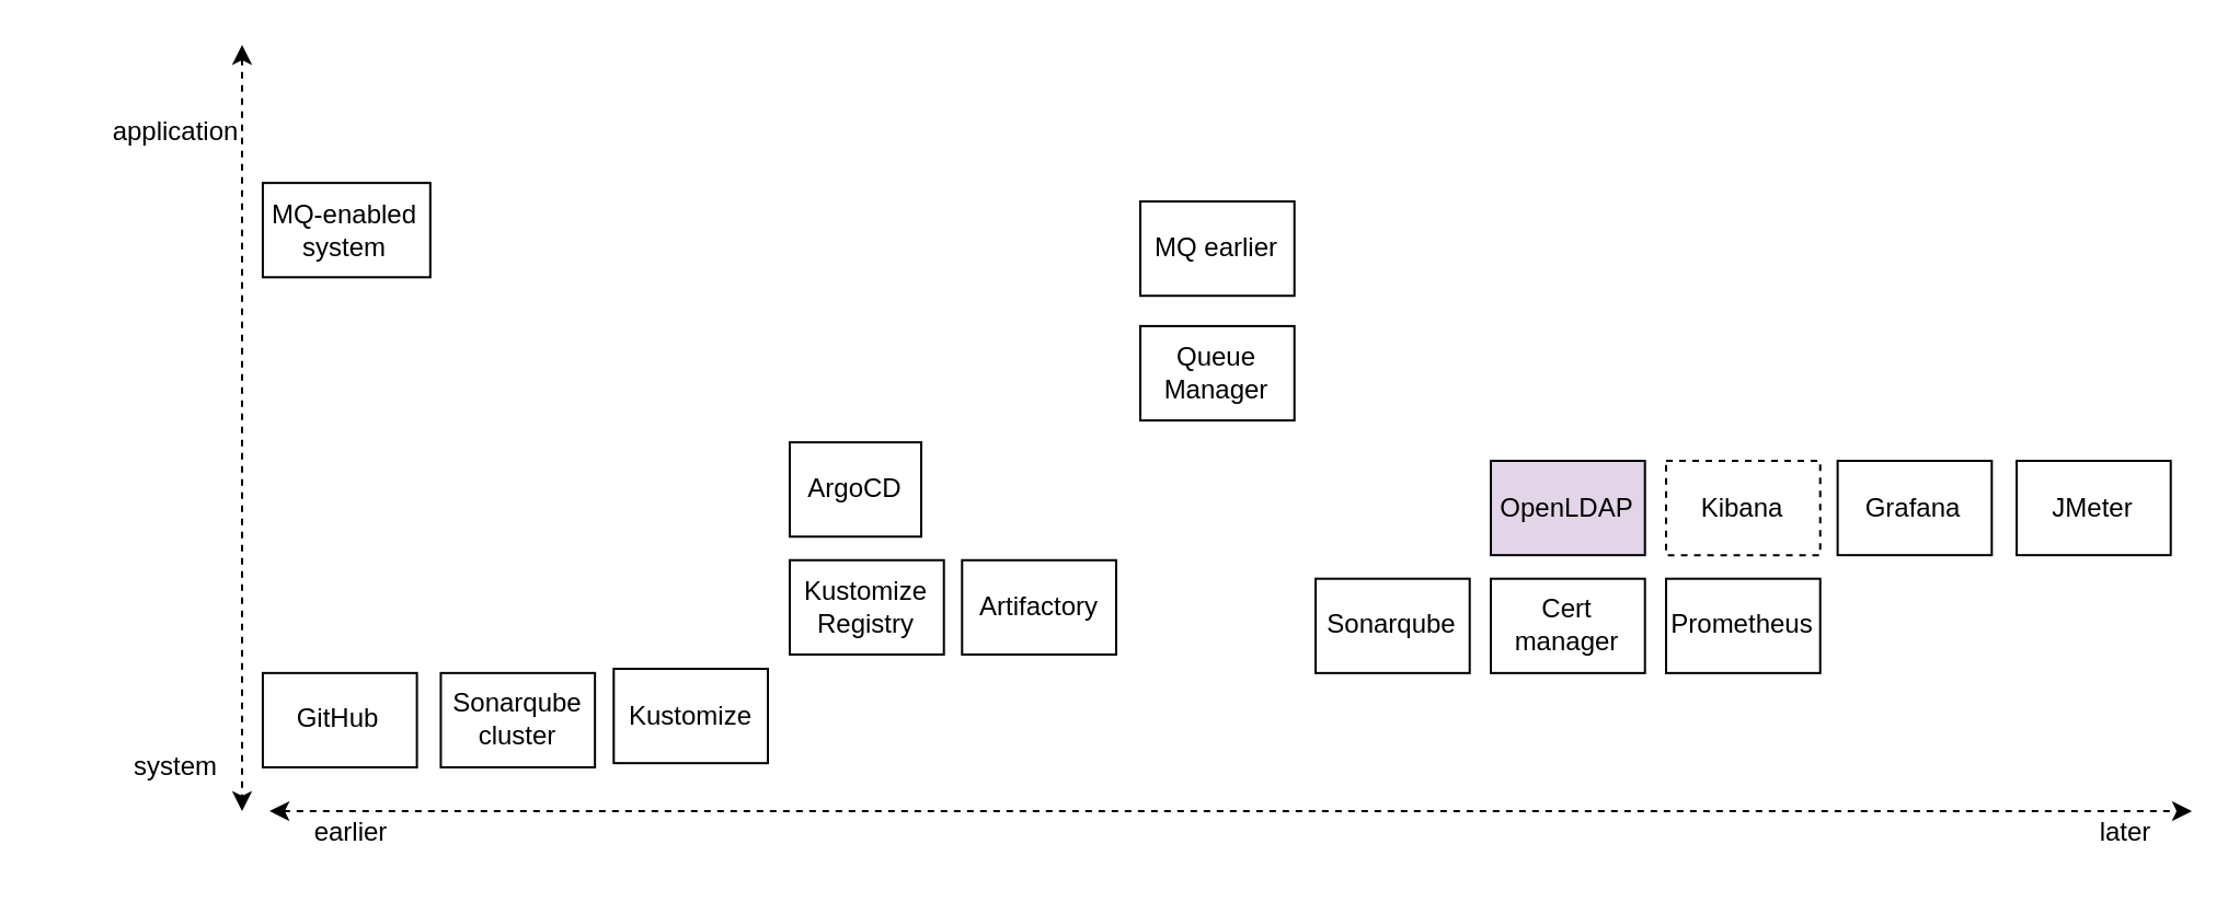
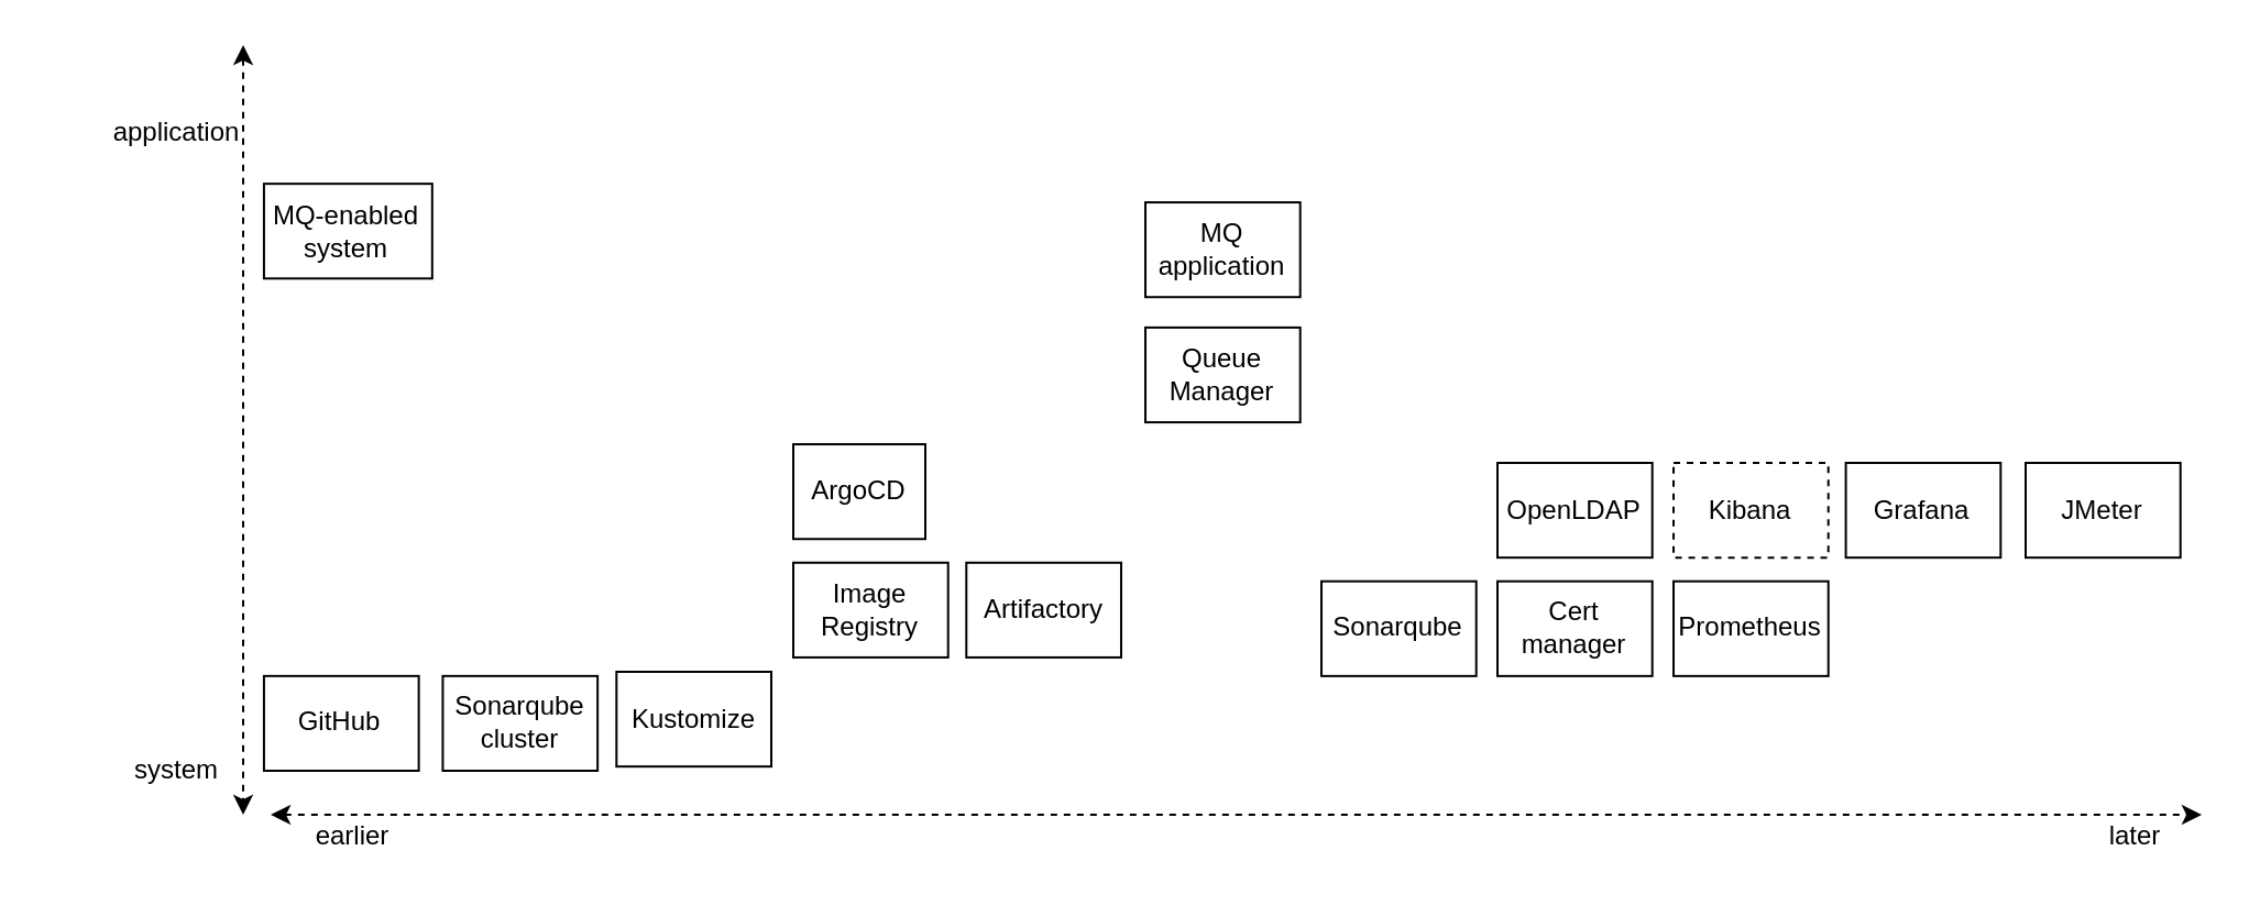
  <mxCell id="0" />
  <mxCell id="1" parent="0" />
  <mxCell id="2" value="earlier" style="text;html=1;strokeColor=none;fillColor=none;align=center;verticalAlign=middle;whiteSpace=wrap;rounded=0;" parent="1" vertex="1"><mxGeometry x="100" y="370" width="120" height="20" as="geometry" /></mxCell>
  <mxCell id="3" value="" style="endArrow=classic;html=1;dashed=1;startArrow=classic;startFill=1;" parent="1" edge="1"><mxGeometry width="50" height="50" relative="1" as="geometry"><mxPoint x="122.54" y="370" as="sourcePoint" /><mxPoint x="1000" y="370" as="targetPoint" /></mxGeometry></mxCell>
  <mxCell id="4" value="later" style="text;html=1;strokeColor=none;fillColor=none;align=center;verticalAlign=middle;whiteSpace=wrap;rounded=0;" parent="1" vertex="1"><mxGeometry x="950.35" y="370" width="40" height="20" as="geometry" /></mxCell>
  <mxCell id="5" value="" style="endArrow=classic;html=1;dashed=1;startArrow=classic;startFill=1;" parent="1" edge="1"><mxGeometry width="50" height="50" relative="1" as="geometry"><mxPoint x="110" y="20" as="sourcePoint" /><mxPoint x="110" y="370" as="targetPoint" /></mxGeometry></mxCell>
  <mxCell id="6" value="application" style="text;html=1;strokeColor=none;fillColor=none;align=center;verticalAlign=middle;whiteSpace=wrap;rounded=0;" parent="1" vertex="1"><mxGeometry x="20" y="50" width="120" height="20" as="geometry" /></mxCell>
  <mxCell id="7" value="system" style="text;html=1;strokeColor=none;fillColor=none;align=center;verticalAlign=middle;whiteSpace=wrap;rounded=0;" parent="1" vertex="1"><mxGeometry x="20" y="340" width="120" height="20" as="geometry" /></mxCell>
- <mxCell id="8" value="MQ earlier" style="rounded=0;whiteSpace=wrap;html=1;" parent="1" vertex="1"><mxGeometry x="520.004" y="91.526" width="70.352" height="43.077" as="geometry" /></mxCell>
+ <mxCell id="8" value="MQ application" style="rounded=0;whiteSpace=wrap;html=1;" parent="1" vertex="1"><mxGeometry x="520.004" y="91.526" width="70.352" height="43.077" as="geometry" /></mxCell>
  <mxCell id="9" value="MQ-enabled system" style="rounded=0;whiteSpace=wrap;html=1;" parent="1" vertex="1"><mxGeometry x="119.46" y="83.066" width="76.446" height="43.077" as="geometry" /></mxCell>
  <mxCell id="10" value="Queue Manager" style="rounded=0;whiteSpace=wrap;html=1;" parent="1" vertex="1"><mxGeometry x="520.004" y="148.452" width="70.352" height="43.088" as="geometry" /></mxCell>
  <mxCell id="11" value="GitHub" style="rounded=0;whiteSpace=wrap;html=1;" parent="1" vertex="1"><mxGeometry x="119.46" y="306.923" width="70.352" height="43.077" as="geometry" /></mxCell>
  <mxCell id="12" value="Sonarqube cluster" style="rounded=0;whiteSpace=wrap;html=1;" parent="1" vertex="1"><mxGeometry x="200.721" y="306.923" width="70.352" height="43.077" as="geometry" /></mxCell>
  <mxCell id="13" value="ArgoCD" style="rounded=0;whiteSpace=wrap;html=1;" parent="1" vertex="1"><mxGeometry x="360" y="201.538" width="60" height="43.077" as="geometry" /></mxCell>
- <mxCell id="14" value="Kustomize Registry" style="rounded=0;whiteSpace=wrap;html=1;" parent="1" vertex="1"><mxGeometry x="360" y="255.385" width="70.352" height="43.077" as="geometry" /></mxCell>
+ <mxCell id="14" value="Image Registry" style="rounded=0;whiteSpace=wrap;html=1;" parent="1" vertex="1"><mxGeometry x="360" y="255.385" width="70.352" height="43.077" as="geometry" /></mxCell>
  <mxCell id="15" value="Prometheus" style="rounded=0;whiteSpace=wrap;html=1;" parent="1" vertex="1"><mxGeometry x="759.999" y="263.848" width="70.352" height="43.077" as="geometry" /></mxCell>
  <mxCell id="16" value="Kibana" style="rounded=0;whiteSpace=wrap;html=1;dashed=1;" parent="1" vertex="1"><mxGeometry x="759.999" y="209.998" width="70.352" height="43.077" as="geometry" /></mxCell>
  <mxCell id="17" value="Grafana" style="rounded=0;whiteSpace=wrap;html=1;" parent="1" vertex="1"><mxGeometry x="838.299" y="209.998" width="70.352" height="43.077" as="geometry" /></mxCell>
  <mxCell id="18" value="Sonarqube" style="rounded=0;whiteSpace=wrap;html=1;" parent="1" vertex="1"><mxGeometry x="599.999" y="263.848" width="70.352" height="43.077" as="geometry" /></mxCell>
  <mxCell id="19" value="Artifactory" style="rounded=0;whiteSpace=wrap;html=1;" parent="1" vertex="1"><mxGeometry x="438.639" y="255.388" width="70.352" height="43.077" as="geometry" /></mxCell>
  <mxCell id="20" value="Cert manager" style="rounded=0;whiteSpace=wrap;html=1;" parent="1" vertex="1"><mxGeometry x="679.999" y="263.848" width="70.352" height="43.077" as="geometry" /></mxCell>
- <mxCell id="21" value="OpenLDAP" style="rounded=0;whiteSpace=wrap;html=1;fillColor=#e1d5e7;" parent="1" vertex="1"><mxGeometry x="679.999" y="209.998" width="70.352" height="43.077" as="geometry" /></mxCell>
+ <mxCell id="21" value="OpenLDAP" style="rounded=0;whiteSpace=wrap;html=1;" parent="1" vertex="1"><mxGeometry x="679.999" y="209.998" width="70.352" height="43.077" as="geometry" /></mxCell>
  <mxCell id="22" value="JMeter" style="rounded=0;whiteSpace=wrap;html=1;" parent="1" vertex="1"><mxGeometry x="919.999" y="209.998" width="70.352" height="43.077" as="geometry" /></mxCell>
  <mxCell id="23" value="Kustomize" style="rounded=0;whiteSpace=wrap;html=1;" parent="1" vertex="1"><mxGeometry x="279.65" y="304.998" width="70.352" height="43.077" as="geometry" /></mxCell>
